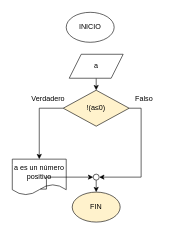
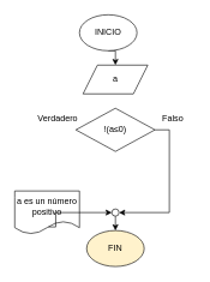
  <mxCell id="0" />
  <mxCell id="1" parent="0" />
+ <mxCell id="2" style="edgeStyle=orthogonalEdgeStyle;rounded=0;orthogonalLoop=1;jettySize=auto;html=1;exitX=0.5;exitY=1;exitDx=0;exitDy=0;entryX=0.5;entryY=0;entryDx=0;entryDy=0;" parent="1" source="3" target="9" edge="1"><mxGeometry relative="1" as="geometry" /></mxCell>
  <mxCell id="3" value="INICIO" style="ellipse;whiteSpace=wrap;html=1;" parent="1" vertex="1"><mxGeometry x="110" y="20" width="80" height="50" as="geometry" /></mxCell>
  <mxCell id="4" value="FIN" style="ellipse;whiteSpace=wrap;html=1;fillColor=#fff2cc;" parent="1" vertex="1"><mxGeometry x="120" y="320" width="80" height="50" as="geometry" /></mxCell>
- <mxCell id="5" style="edgeStyle=orthogonalEdgeStyle;rounded=0;orthogonalLoop=1;jettySize=auto;html=1;exitX=0;exitY=0.5;exitDx=0;exitDy=0;entryX=0.5;entryY=0;entryDx=0;entryDy=0;" parent="1" source="7" target="10" edge="1"><mxGeometry relative="1" as="geometry" /></mxCell>
  <mxCell id="6" style="edgeStyle=orthogonalEdgeStyle;rounded=0;orthogonalLoop=1;jettySize=auto;html=1;exitX=1;exitY=0.5;exitDx=0;exitDy=0;entryX=1;entryY=0.5;entryDx=0;entryDy=0;" parent="1" source="7" target="13" edge="1"><mxGeometry relative="1" as="geometry" /></mxCell>
- <mxCell id="7" value="!(a≤0)" style="rhombus;whiteSpace=wrap;html=1;fillColor=#fff2cc;" parent="1" vertex="1"><mxGeometry x="105" y="150" width="110" height="60" as="geometry" /></mxCell>
- <mxCell id="8" style="edgeStyle=orthogonalEdgeStyle;rounded=0;orthogonalLoop=1;jettySize=auto;html=1;exitX=0.5;exitY=1;exitDx=0;exitDy=0;entryX=0.5;entryY=0;entryDx=0;entryDy=0;" parent="1" source="9" target="7" edge="1"><mxGeometry relative="1" as="geometry" /></mxCell>
+ <mxCell id="7" value="!(a≤0)" style="rhombus;whiteSpace=wrap;html=1;" parent="1" vertex="1"><mxGeometry x="105" y="150" width="110" height="60" as="geometry" /></mxCell>
  <mxCell id="9" value="a" style="shape=parallelogram;perimeter=parallelogramPerimeter;whiteSpace=wrap;html=1;fixedSize=1;" parent="1" vertex="1"><mxGeometry x="115" y="90" width="90" height="40" as="geometry" /></mxCell>
  <mxCell id="10" value="a es un número positivo" style="shape=document;whiteSpace=wrap;html=1;boundedLbl=1;" parent="1" vertex="1"><mxGeometry x="20" y="265" width="90" height="60" as="geometry" /></mxCell>
  <mxCell id="11" style="edgeStyle=orthogonalEdgeStyle;rounded=0;orthogonalLoop=1;jettySize=auto;html=1;exitX=0;exitY=1;exitDx=0;exitDy=0;entryX=0.5;entryY=0;entryDx=0;entryDy=0;" parent="1" source="13" target="4" edge="1"><mxGeometry relative="1" as="geometry" /></mxCell>
  <mxCell id="12" style="edgeStyle=orthogonalEdgeStyle;rounded=0;orthogonalLoop=1;jettySize=auto;html=1;exitX=0;exitY=0.5;exitDx=0;exitDy=0;entryX=0.522;entryY=0.833;entryDx=0;entryDy=0;entryPerimeter=0;startArrow=classic;startFill=1;endArrow=none;endFill=0;" parent="1" source="13" target="10" edge="1"><mxGeometry relative="1" as="geometry"><Array as="points"><mxPoint x="77" y="295" /></Array></mxGeometry></mxCell>
  <mxCell id="13" value="" style="ellipse;whiteSpace=wrap;html=1;aspect=fixed;" parent="1" vertex="1"><mxGeometry x="155" y="290" width="10" height="10" as="geometry" /></mxCell>
  <mxCell id="14" value="Verdadero" style="text;html=1;strokeColor=none;fillColor=none;align=center;verticalAlign=middle;whiteSpace=wrap;rounded=0;" parent="1" vertex="1"><mxGeometry x="50" y="150" width="60" height="30" as="geometry" /></mxCell>
  <mxCell id="15" value="Falso" style="text;html=1;strokeColor=none;fillColor=none;align=center;verticalAlign=middle;whiteSpace=wrap;rounded=0;" parent="1" vertex="1"><mxGeometry x="210" y="150" width="60" height="30" as="geometry" /></mxCell>
